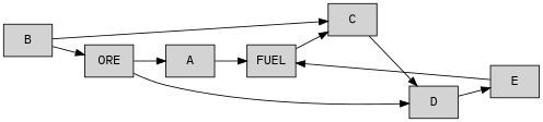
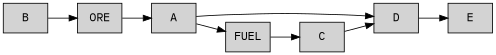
  digraph {
    fontname="IBM Plex Mono"
    rankdir=LR
    node [fontname="IBM Plex Mono" shape=box style=filled]
    edge [fontname="IBM Plex Mono"]
    ORE
    A
    D
    FUEL
    B
    C
    E
    ORE -> A
-   ORE -> D
+   A -> D
    A -> FUEL
    D -> E
    FUEL -> C
    B -> ORE
-   B -> C
    C -> D
-   E -> FUEL
  }
